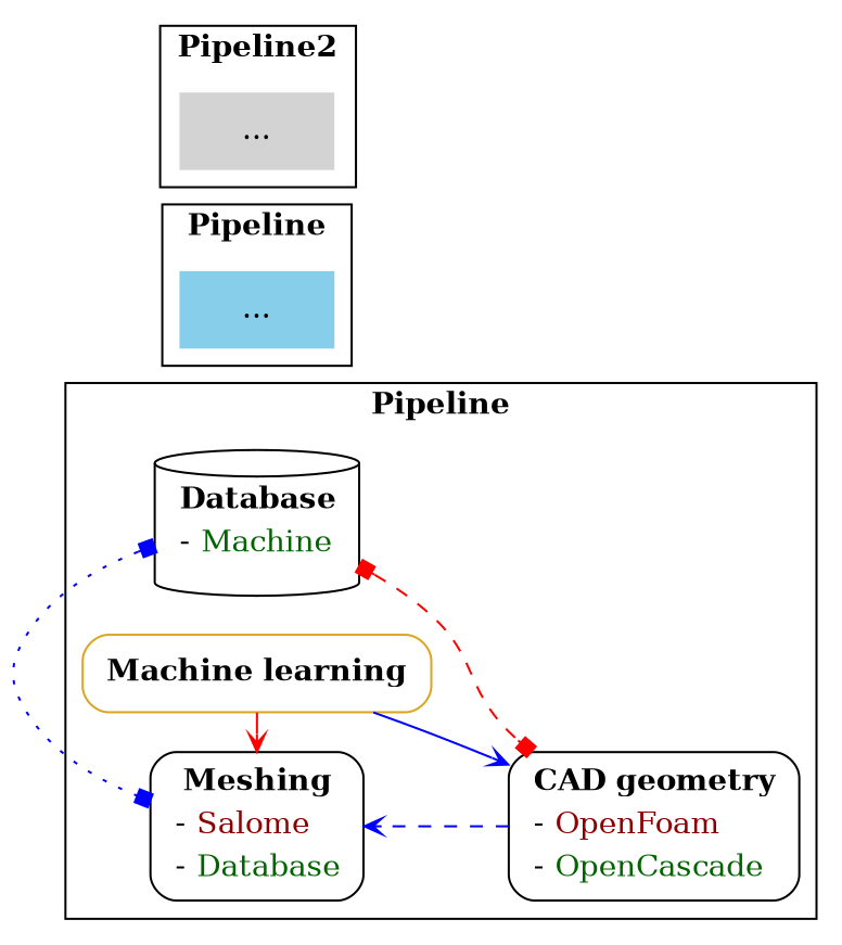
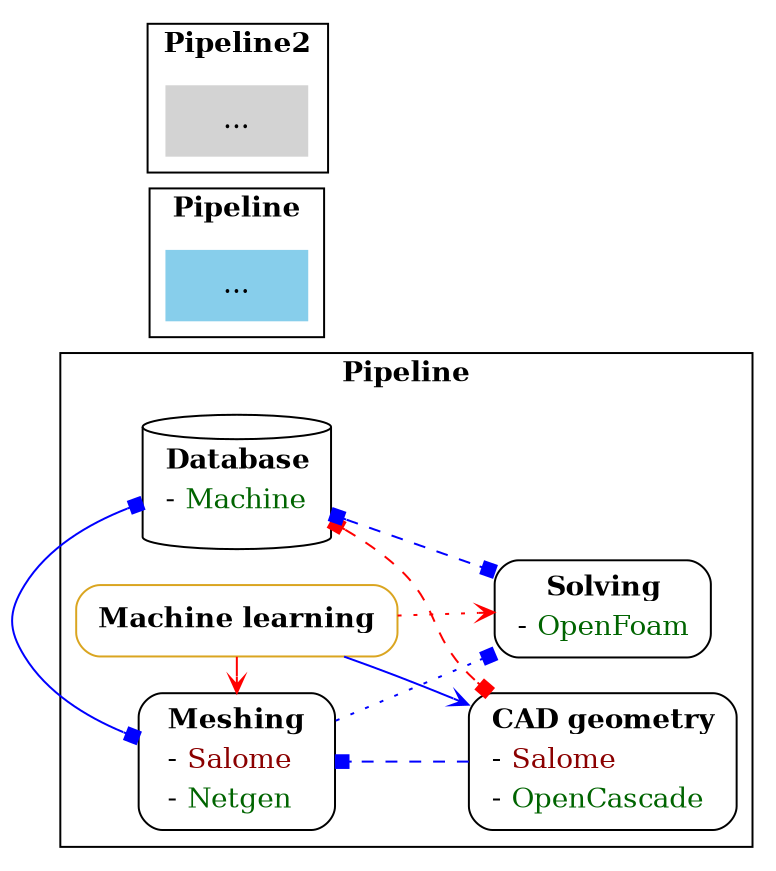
  digraph {
    rankdir=LR
    node [shape=box style=rounded]
    edge [arrowhead=box arrowsize=0.8 arrowtail=vee color=blue style=dotted dir=both]
-   n1 [label=<<table border="0" cellborder="0" cellspacing="1">              <tr><td align="center"><b>Meshing</b></td></tr>              <tr><td align="left">- <font color="darkred">Salome</font></td></tr>              <tr><td align="left">- <font color="darkgreen">Database</font></td></tr>            </table>>]
+   n1 [label=<<table border="0" cellborder="0" cellspacing="1">              <tr><td align="center"><b>Meshing</b></td></tr>              <tr><td align="left">- <font color="darkred">Salome</font></td></tr>              <tr><td align="left">- <font color="darkgreen">Netgen</font></td></tr>            </table>>]
    n2 [label=<<table border="0" cellborder="0" cellspacing="1">              <tr><td align="center"><b>Database</b></td></tr>              <tr><td align="left">- <font color="darkgreen">Machine</font></td></tr>            </table>> shape=cylinder width=1]
-   n3 [label=<<table border="0" cellborder="0" cellspacing="1">              <tr><td align="center"><b>CAD geometry</b></td></tr>              <tr><td align="left">- <font color="darkred">OpenFoam</font></td></tr>              <tr><td align="left">- <font color="darkgreen">OpenCascade</font></td></tr>            </table>>]
+   n3 [label=<<table border="0" cellborder="0" cellspacing="1">              <tr><td align="center"><b>CAD geometry</b></td></tr>              <tr><td align="left">- <font color="darkred">Salome</font></td></tr>              <tr><td align="left">- <font color="darkgreen">OpenCascade</font></td></tr>            </table>>]
+   n4 [label=<<table border="0" cellborder="0" cellspacing="1">              <tr><td align="center"><b>Solving</b></td></tr>              <tr><td align="left">- <font color="darkgreen">OpenFoam</font></td></tr>            </table>>]
    n5 [color=goldenrod label=<<table border="0" cellborder="0" cellspacing="1">              <tr><td align="center"><b>Machine learning</b></td></tr>             <!-- <tr><td align="left">- <font color="darkgreen">Sqlite</font></td></tr> -->            </table>>]
    n6 [color=black fillcolor=skyblue label="..." shape=plaintext style=filled width=1]
    n7 [color=darkgreen fillcolor=lightgrey label="..." shape=plaintext style=filled width=1]
    subgraph sub_1 {
      subgraph cluster_2 {
        label=<<b>Pipeline</b>>
        subgraph sub_3 {
          label=<<b>Pipeline</b>>
          n3
+         n4
          subgraph sub_4 {
            label=<<b>Pipeline</b>>
            rank=same
            n1
            n2
          }
        }
        subgraph sub_5 {
          label=<<b>Pipeline</b>>
          n3
+         n4
          subgraph sub_6 {
            label=<<b>Pipeline</b>>
            rank=same
            n1
            n5
          }
        }
      }
      subgraph cluster_7 {
        label=<<b>Pipeline</b>>
        n6
      }
      subgraph cluster_8 {
        label=<<b>Pipeline2</b>>
        n7
      }
    }
-   n2 -> n1 [arrowtail=box]
+   n1 -> n4 [weight=10 dir=""]
+   n2 -> n1 [arrowtail=box style=solid]
    n2 -> n3 [arrowtail=box color=red style=dashed]
-   n3 -> n1 [arrowhead=vee style=dashed weight=10 dir=""]
+   n2 -> n4 [arrowtail=box style=dashed]
+   n3 -> n1 [style=dashed weight=10 dir=""]
    n5 -> n1 [arrowhead=vee color=red dir=normal style=solid]
    n5 -> n3 [arrowhead=vee dir=normal style=solid]
+   n5 -> n4 [arrowhead=vee color=red dir=normal]
  }
